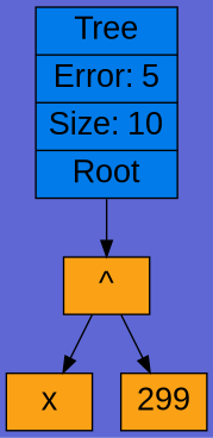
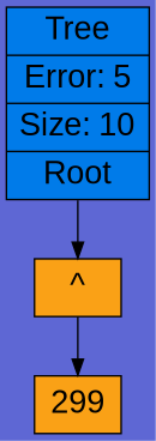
  digraph {
    bgcolor="#5e67d4"
    rankdir=TB
    fontname="Liberation Sans"
    node [color="#000000" fillcolor="#faa116" fontname="Liberation Sans" fontsize=20 shape=record style=filled]
    edge [fontname="Liberation Sans"]
    n1 [fillcolor="#007be9" label="{Tree|Error: 5|Size: 10|<root>Root}" rank=min]
    n2 [label="{^}"]
-   n3 [label="{x}"]
    n4 [label="{299}"]
    n1 -> n2 [tailport=root]
-   n2 -> n3 [tailport=left]
    n2 -> n4 [tailport=right]
  }
